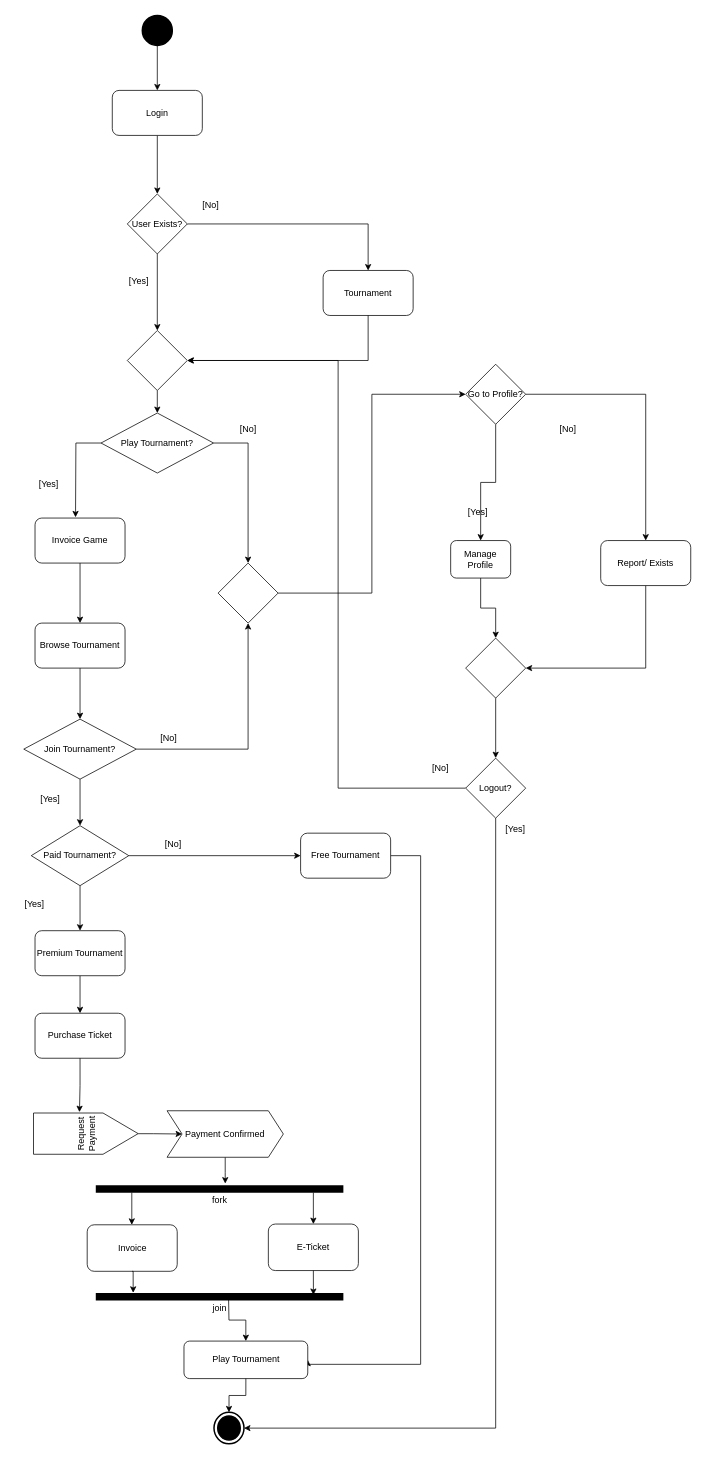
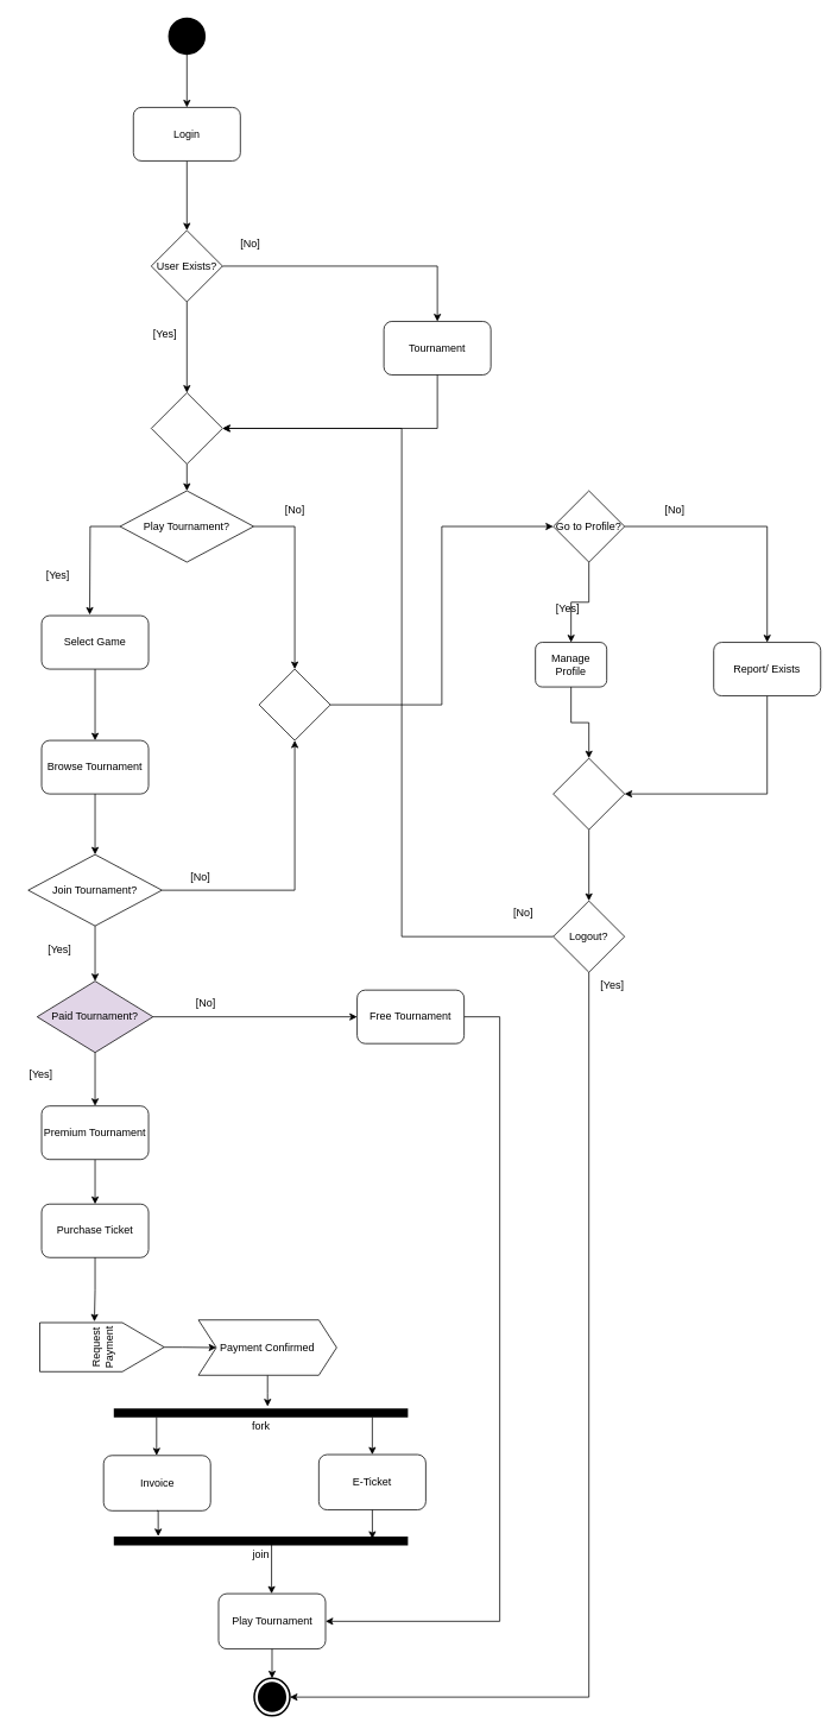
  <mxCell id="0" />
  <mxCell id="1" parent="0" />
  <mxCell id="2" style="edgeStyle=orthogonalEdgeStyle;rounded=0;orthogonalLoop=1;jettySize=auto;html=1;exitX=0.5;exitY=1;exitDx=0;exitDy=0;entryX=0.5;entryY=0;entryDx=0;entryDy=0;" edge="1" parent="1" source="3" target="5"><mxGeometry relative="1" as="geometry" /></mxCell>
  <mxCell id="3" value="" style="shape=ellipse;html=1;fillColor=#000000;strokeWidth=2;verticalLabelPosition=bottom;verticalAlignment=top;perimeter=ellipsePerimeter;" vertex="1" parent="1"><mxGeometry x="189" y="20" width="40" height="40" as="geometry" /></mxCell>
  <mxCell id="4" style="edgeStyle=orthogonalEdgeStyle;rounded=0;orthogonalLoop=1;jettySize=auto;html=1;exitX=0.5;exitY=1;exitDx=0;exitDy=0;entryX=0.5;entryY=0;entryDx=0;entryDy=0;" edge="1" parent="1" source="5" target="8"><mxGeometry relative="1" as="geometry" /></mxCell>
  <mxCell id="5" value="&lt;div&gt;Login&lt;/div&gt;" style="rounded=1;whiteSpace=wrap;html=1;strokeWidth=1;" vertex="1" parent="1"><mxGeometry x="149" y="120" width="120" height="60" as="geometry" /></mxCell>
  <mxCell id="6" style="edgeStyle=orthogonalEdgeStyle;rounded=0;orthogonalLoop=1;jettySize=auto;html=1;exitX=1;exitY=0.5;exitDx=0;exitDy=0;" edge="1" parent="1" source="8" target="10"><mxGeometry relative="1" as="geometry"><mxPoint x="490" y="350" as="targetPoint" /><mxPoint x="250" y="299" as="sourcePoint" /></mxGeometry></mxCell>
  <mxCell id="7" style="edgeStyle=orthogonalEdgeStyle;rounded=0;orthogonalLoop=1;jettySize=auto;html=1;exitX=0.5;exitY=1;exitDx=0;exitDy=0;entryX=0.5;entryY=0;entryDx=0;entryDy=0;" edge="1" parent="1" source="8" target="20"><mxGeometry relative="1" as="geometry" /></mxCell>
  <mxCell id="8" value="User Exists?" style="rhombus;whiteSpace=wrap;html=1;" vertex="1" parent="1"><mxGeometry x="169" y="258" width="80" height="80" as="geometry" /></mxCell>
  <mxCell id="9" value="[No]" style="text;html=1;align=center;verticalAlign=middle;resizable=0;points=[];autosize=1;strokeColor=none;fillColor=none;" vertex="1" parent="1"><mxGeometry x="255" y="258" width="50" height="30" as="geometry" /></mxCell>
  <mxCell id="10" value="&lt;div&gt;Tournament&lt;/div&gt;" style="rounded=1;whiteSpace=wrap;html=1;strokeWidth=1;" vertex="1" parent="1"><mxGeometry x="430" y="360" width="120" height="60" as="geometry" /></mxCell>
  <mxCell id="11" style="edgeStyle=orthogonalEdgeStyle;rounded=0;orthogonalLoop=1;jettySize=auto;html=1;exitX=0;exitY=0.5;exitDx=0;exitDy=0;" edge="1" parent="1" source="13"><mxGeometry relative="1" as="geometry"><mxPoint x="100" y="689" as="targetPoint" /><mxPoint x="100" y="590" as="sourcePoint" /></mxGeometry></mxCell>
  <mxCell id="12" style="edgeStyle=orthogonalEdgeStyle;rounded=0;orthogonalLoop=1;jettySize=auto;html=1;exitX=1;exitY=0.5;exitDx=0;exitDy=0;entryX=0.5;entryY=0;entryDx=0;entryDy=0;" edge="1" parent="1" source="13" target="63"><mxGeometry relative="1" as="geometry"><mxPoint x="530" y="810" as="targetPoint" /></mxGeometry></mxCell>
  <mxCell id="13" value="Play Tournament?" style="rhombus;whiteSpace=wrap;html=1;" vertex="1" parent="1"><mxGeometry x="134" y="550" width="150" height="80" as="geometry" /></mxCell>
  <mxCell id="14" value="[Yes]" style="text;html=1;align=center;verticalAlign=middle;resizable=0;points=[];autosize=1;strokeColor=none;fillColor=none;" vertex="1" parent="1"><mxGeometry x="39" y="630" width="50" height="30" as="geometry" /></mxCell>
  <mxCell id="15" value="[No]" style="text;html=1;align=center;verticalAlign=middle;resizable=0;points=[];autosize=1;strokeColor=none;fillColor=none;" vertex="1" parent="1"><mxGeometry x="305" y="557" width="50" height="30" as="geometry" /></mxCell>
  <mxCell id="16" style="edgeStyle=orthogonalEdgeStyle;rounded=0;orthogonalLoop=1;jettySize=auto;html=1;exitX=0.5;exitY=1;exitDx=0;exitDy=0;entryX=0.5;entryY=0;entryDx=0;entryDy=0;" edge="1" parent="1" source="17" target="22"><mxGeometry relative="1" as="geometry" /></mxCell>
- <mxCell id="17" value="&lt;div&gt;Invoice Game&lt;/div&gt;" style="rounded=1;whiteSpace=wrap;html=1;strokeWidth=1;" vertex="1" parent="1"><mxGeometry x="46" y="690" width="120" height="60" as="geometry" /></mxCell>
+ <mxCell id="17" value="&lt;div&gt;Select Game&lt;/div&gt;" style="rounded=1;whiteSpace=wrap;html=1;strokeWidth=1;" vertex="1" parent="1"><mxGeometry x="46" y="690" width="120" height="60" as="geometry" /></mxCell>
  <mxCell id="18" style="edgeStyle=orthogonalEdgeStyle;rounded=0;orthogonalLoop=1;jettySize=auto;html=1;exitX=0.5;exitY=1;exitDx=0;exitDy=0;entryX=1;entryY=0.5;entryDx=0;entryDy=0;" edge="1" parent="1" source="10" target="20"><mxGeometry relative="1" as="geometry" /></mxCell>
  <mxCell id="19" style="edgeStyle=orthogonalEdgeStyle;rounded=0;orthogonalLoop=1;jettySize=auto;html=1;exitX=0.5;exitY=1;exitDx=0;exitDy=0;entryX=0.5;entryY=0;entryDx=0;entryDy=0;" edge="1" parent="1" source="20" target="13"><mxGeometry relative="1" as="geometry" /></mxCell>
  <mxCell id="20" value="" style="rhombus;whiteSpace=wrap;html=1;strokeWidth=1;" vertex="1" parent="1"><mxGeometry x="169" y="440" width="80" height="80" as="geometry" /></mxCell>
  <mxCell id="21" value="" style="edgeStyle=orthogonalEdgeStyle;rounded=0;orthogonalLoop=1;jettySize=auto;html=1;" edge="1" parent="1" source="22" target="25"><mxGeometry relative="1" as="geometry" /></mxCell>
  <mxCell id="22" value="&lt;div&gt;Browse Tournament&lt;/div&gt;" style="rounded=1;whiteSpace=wrap;html=1;strokeWidth=1;" vertex="1" parent="1"><mxGeometry x="46" y="830" width="120" height="60" as="geometry" /></mxCell>
  <mxCell id="23" style="edgeStyle=orthogonalEdgeStyle;rounded=0;orthogonalLoop=1;jettySize=auto;html=1;exitX=1;exitY=0.5;exitDx=0;exitDy=0;entryX=0.5;entryY=1;entryDx=0;entryDy=0;" edge="1" parent="1" source="25" target="63"><mxGeometry relative="1" as="geometry" /></mxCell>
  <mxCell id="24" value="" style="edgeStyle=orthogonalEdgeStyle;rounded=0;orthogonalLoop=1;jettySize=auto;html=1;" edge="1" parent="1" source="25" target="30"><mxGeometry relative="1" as="geometry" /></mxCell>
  <mxCell id="25" value="Join Tournament?" style="rhombus;whiteSpace=wrap;html=1;" vertex="1" parent="1"><mxGeometry x="31" y="958" width="150" height="80" as="geometry" /></mxCell>
  <mxCell id="26" value="[No]" style="text;html=1;align=center;verticalAlign=middle;resizable=0;points=[];autosize=1;strokeColor=none;fillColor=none;" vertex="1" parent="1"><mxGeometry x="199" y="968" width="50" height="30" as="geometry" /></mxCell>
  <mxCell id="27" value="[Yes]" style="text;html=1;align=center;verticalAlign=middle;resizable=0;points=[];autosize=1;strokeColor=none;fillColor=none;" vertex="1" parent="1"><mxGeometry x="41" y="1050" width="50" height="30" as="geometry" /></mxCell>
  <mxCell id="28" value="" style="edgeStyle=orthogonalEdgeStyle;rounded=0;orthogonalLoop=1;jettySize=auto;html=1;" edge="1" parent="1" source="30" target="36"><mxGeometry relative="1" as="geometry" /></mxCell>
  <mxCell id="29" style="edgeStyle=orthogonalEdgeStyle;rounded=0;orthogonalLoop=1;jettySize=auto;html=1;exitX=1;exitY=0.5;exitDx=0;exitDy=0;entryX=0;entryY=0.5;entryDx=0;entryDy=0;" edge="1" parent="1" source="30" target="34"><mxGeometry relative="1" as="geometry" /></mxCell>
- <mxCell id="30" value="Paid Tournament?" style="rhombus;whiteSpace=wrap;html=1;" vertex="1" parent="1"><mxGeometry x="41" y="1100" width="130" height="80" as="geometry" /></mxCell>
+ <mxCell id="30" value="Paid Tournament?" style="rhombus;whiteSpace=wrap;html=1;fillColor=#e1d5e7;" vertex="1" parent="1"><mxGeometry x="41" y="1100" width="130" height="80" as="geometry" /></mxCell>
  <mxCell id="31" value="[Yes]" style="text;html=1;align=center;verticalAlign=middle;resizable=0;points=[];autosize=1;strokeColor=none;fillColor=none;" vertex="1" parent="1"><mxGeometry x="20" y="1190" width="50" height="30" as="geometry" /></mxCell>
  <mxCell id="32" value="[No]" style="text;html=1;align=center;verticalAlign=middle;resizable=0;points=[];autosize=1;strokeColor=none;fillColor=none;" vertex="1" parent="1"><mxGeometry x="205" y="1110" width="50" height="30" as="geometry" /></mxCell>
  <mxCell id="33" style="edgeStyle=orthogonalEdgeStyle;rounded=0;orthogonalLoop=1;jettySize=auto;html=1;exitX=1;exitY=0.5;exitDx=0;exitDy=0;entryX=1;entryY=0.5;entryDx=0;entryDy=0;" edge="1" parent="1" source="34" target="51"><mxGeometry relative="1" as="geometry"><Array as="points"><mxPoint x="560" y="1140" /><mxPoint x="560" y="1818" /></Array></mxGeometry></mxCell>
  <mxCell id="34" value="&lt;div&gt;Free Tournament&lt;/div&gt;" style="rounded=1;whiteSpace=wrap;html=1;strokeWidth=1;" vertex="1" parent="1"><mxGeometry x="400" y="1110" width="120" height="60" as="geometry" /></mxCell>
  <mxCell id="35" style="edgeStyle=orthogonalEdgeStyle;rounded=0;orthogonalLoop=1;jettySize=auto;html=1;exitX=0.5;exitY=1;exitDx=0;exitDy=0;" edge="1" parent="1" source="36" target="37"><mxGeometry relative="1" as="geometry"><mxPoint x="106" y="1380" as="targetPoint" /></mxGeometry></mxCell>
  <mxCell id="36" value="&lt;div&gt;Premium Tournament&lt;/div&gt;" style="rounded=1;whiteSpace=wrap;html=1;strokeWidth=1;" vertex="1" parent="1"><mxGeometry x="46" y="1240" width="120" height="60" as="geometry" /></mxCell>
  <mxCell id="37" value="&lt;div&gt;Purchase Ticket&lt;/div&gt;" style="rounded=1;whiteSpace=wrap;html=1;strokeWidth=1;" vertex="1" parent="1"><mxGeometry x="46" y="1350" width="120" height="60" as="geometry" /></mxCell>
  <mxCell id="38" value="" style="edgeStyle=orthogonalEdgeStyle;rounded=0;orthogonalLoop=1;jettySize=auto;html=1;" edge="1" parent="1" source="39" target="41"><mxGeometry relative="1" as="geometry" /></mxCell>
  <mxCell id="39" value="Request Payment" style="shape=offPageConnector;whiteSpace=wrap;html=1;size=0.336;rotation=-90;" vertex="1" parent="1"><mxGeometry x="86.25" y="1440.75" width="55" height="139.5" as="geometry" /></mxCell>
  <mxCell id="40" style="edgeStyle=orthogonalEdgeStyle;rounded=0;orthogonalLoop=1;jettySize=auto;html=1;" edge="1" parent="1" source="41"><mxGeometry relative="1" as="geometry"><mxPoint x="299.545" y="1577" as="targetPoint" /></mxGeometry></mxCell>
  <mxCell id="41" value="Payment Confirmed" style="shape=step;perimeter=stepPerimeter;whiteSpace=wrap;html=1;fixedSize=1;" vertex="1" parent="1"><mxGeometry x="222" y="1480" width="155" height="62" as="geometry" /></mxCell>
  <mxCell id="42" value="fork" style="line;strokeWidth=10;html=1;" vertex="1" parent="1"><mxGeometry x="127" y="1578.25" width="330" height="12" as="geometry" /></mxCell>
  <mxCell id="43" style="edgeStyle=orthogonalEdgeStyle;rounded=0;orthogonalLoop=1;jettySize=auto;html=1;" edge="1" parent="1" target="45"><mxGeometry relative="1" as="geometry"><mxPoint x="174.545" y="1626" as="targetPoint" /><mxPoint x="175" y="1589" as="sourcePoint" /></mxGeometry></mxCell>
  <mxCell id="44" style="edgeStyle=orthogonalEdgeStyle;rounded=0;orthogonalLoop=1;jettySize=auto;html=1;entryX=0.5;entryY=0;entryDx=0;entryDy=0;" edge="1" parent="1"><mxGeometry relative="1" as="geometry"><mxPoint x="417" y="1631" as="targetPoint" /><mxPoint x="417" y="1589" as="sourcePoint" /></mxGeometry></mxCell>
  <mxCell id="45" value="&lt;div&gt;Invoice&lt;/div&gt;" style="rounded=1;whiteSpace=wrap;html=1;strokeWidth=1;" vertex="1" parent="1"><mxGeometry x="115.545" y="1632" width="120" height="62" as="geometry" /></mxCell>
  <mxCell id="46" value="&lt;div&gt;E-Ticket&lt;/div&gt;" style="rounded=1;whiteSpace=wrap;html=1;strokeWidth=1;" vertex="1" parent="1"><mxGeometry x="357" y="1631" width="120" height="62" as="geometry" /></mxCell>
  <mxCell id="47" value="join" style="line;strokeWidth=10;html=1;" vertex="1" parent="1"><mxGeometry x="127" y="1722" width="330" height="12" as="geometry" /></mxCell>
  <mxCell id="48" style="edgeStyle=orthogonalEdgeStyle;rounded=0;orthogonalLoop=1;jettySize=auto;html=1;exitX=0.5;exitY=1;exitDx=0;exitDy=0;entryX=0.151;entryY=0.049;entryDx=0;entryDy=0;entryPerimeter=0;" edge="1" parent="1" source="45" target="47"><mxGeometry relative="1" as="geometry" /></mxCell>
  <mxCell id="49" style="edgeStyle=orthogonalEdgeStyle;rounded=0;orthogonalLoop=1;jettySize=auto;html=1;exitX=0.5;exitY=1;exitDx=0;exitDy=0;entryX=0.879;entryY=0.29;entryDx=0;entryDy=0;entryPerimeter=0;" edge="1" parent="1" source="46" target="47"><mxGeometry relative="1" as="geometry" /></mxCell>
  <mxCell id="50" style="edgeStyle=orthogonalEdgeStyle;rounded=0;orthogonalLoop=1;jettySize=auto;html=1;" edge="1" parent="1" target="51"><mxGeometry relative="1" as="geometry"><mxPoint x="304.545" y="1766" as="targetPoint" /><mxPoint x="304" y="1730" as="sourcePoint" /></mxGeometry></mxCell>
- <mxCell id="51" value="&lt;div&gt;Play Tournament&lt;/div&gt;" style="rounded=1;whiteSpace=wrap;html=1;strokeWidth=1;" vertex="1" parent="1"><mxGeometry x="244.545" y="1787" width="165" height="50" as="geometry" /></mxCell>
+ <mxCell id="51" value="&lt;div&gt;Play Tournament&lt;/div&gt;" style="rounded=1;whiteSpace=wrap;html=1;strokeWidth=1;" vertex="1" parent="1"><mxGeometry x="244.545" y="1787" width="120" height="62" as="geometry" /></mxCell>
  <mxCell id="52" value="" style="html=1;shape=mxgraph.sysml.actFinal;strokeWidth=2;verticalLabelPosition=bottom;verticalAlignment=top;" vertex="1" parent="1"><mxGeometry x="284.55" y="1882" width="40" height="42" as="geometry" /></mxCell>
  <mxCell id="53" style="edgeStyle=orthogonalEdgeStyle;rounded=0;orthogonalLoop=1;jettySize=auto;html=1;exitX=0.5;exitY=1;exitDx=0;exitDy=0;entryX=0.5;entryY=0;entryDx=0;entryDy=0;entryPerimeter=0;" edge="1" parent="1" source="51" target="52"><mxGeometry relative="1" as="geometry" /></mxCell>
  <mxCell id="54" style="edgeStyle=orthogonalEdgeStyle;rounded=0;orthogonalLoop=1;jettySize=auto;html=1;exitX=0.5;exitY=1;exitDx=0;exitDy=0;entryX=1.022;entryY=0.439;entryDx=0;entryDy=0;entryPerimeter=0;" edge="1" parent="1" source="37" target="39"><mxGeometry relative="1" as="geometry" /></mxCell>
  <mxCell id="55" style="edgeStyle=orthogonalEdgeStyle;rounded=0;orthogonalLoop=1;jettySize=auto;html=1;exitX=1;exitY=0.5;exitDx=0;exitDy=0;entryX=0.5;entryY=0;entryDx=0;entryDy=0;" edge="1" parent="1" source="57" target="65"><mxGeometry relative="1" as="geometry" /></mxCell>
  <mxCell id="56" value="" style="edgeStyle=orthogonalEdgeStyle;rounded=0;orthogonalLoop=1;jettySize=auto;html=1;" edge="1" parent="1" source="57" target="61"><mxGeometry relative="1" as="geometry" /></mxCell>
- <mxCell id="57" value="Go to Profile?" style="rhombus;whiteSpace=wrap;html=1;" vertex="1" parent="1"><mxGeometry x="620" y="485" width="80" height="80" as="geometry" /></mxCell>
+ <mxCell id="57" value="Go to Profile?" style="rhombus;whiteSpace=wrap;html=1;" vertex="1" parent="1"><mxGeometry x="620" y="550" width="80" height="80" as="geometry" /></mxCell>
  <mxCell id="58" value="[Yes]" style="text;html=1;align=center;verticalAlign=middle;resizable=0;points=[];autosize=1;strokeColor=none;fillColor=none;" vertex="1" parent="1"><mxGeometry x="611" y="667" width="50" height="30" as="geometry" /></mxCell>
  <mxCell id="59" value="[No]" style="text;html=1;align=center;verticalAlign=middle;resizable=0;points=[];autosize=1;strokeColor=none;fillColor=none;" vertex="1" parent="1"><mxGeometry x="731" y="557" width="50" height="30" as="geometry" /></mxCell>
  <mxCell id="60" value="" style="edgeStyle=orthogonalEdgeStyle;rounded=0;orthogonalLoop=1;jettySize=auto;html=1;entryX=0.5;entryY=0;entryDx=0;entryDy=0;" edge="1" parent="1" source="61" target="68"><mxGeometry relative="1" as="geometry"><mxPoint x="660" y="848" as="targetPoint" /></mxGeometry></mxCell>
  <mxCell id="61" value="&lt;div&gt;Manage Profile&lt;/div&gt;" style="rounded=1;whiteSpace=wrap;html=1;strokeWidth=1;" vertex="1" parent="1"><mxGeometry x="600" y="720" width="80" height="50" as="geometry" /></mxCell>
  <mxCell id="62" style="edgeStyle=orthogonalEdgeStyle;rounded=0;orthogonalLoop=1;jettySize=auto;html=1;exitX=1;exitY=0.5;exitDx=0;exitDy=0;entryX=0;entryY=0.5;entryDx=0;entryDy=0;" edge="1" parent="1" source="63" target="57"><mxGeometry relative="1" as="geometry" /></mxCell>
  <mxCell id="63" value="" style="rhombus;whiteSpace=wrap;html=1;strokeWidth=1;" vertex="1" parent="1"><mxGeometry x="290" y="750" width="80" height="80" as="geometry" /></mxCell>
  <mxCell id="64" style="edgeStyle=orthogonalEdgeStyle;rounded=0;orthogonalLoop=1;jettySize=auto;html=1;exitX=0.5;exitY=1;exitDx=0;exitDy=0;entryX=1;entryY=0.5;entryDx=0;entryDy=0;" edge="1" parent="1" source="65" target="68"><mxGeometry relative="1" as="geometry" /></mxCell>
  <mxCell id="65" value="&lt;div&gt;Report/ Exists&lt;/div&gt;" style="rounded=1;whiteSpace=wrap;html=1;strokeWidth=1;" vertex="1" parent="1"><mxGeometry x="800" y="720" width="120" height="60" as="geometry" /></mxCell>
  <mxCell id="66" value="[Yes]" style="text;html=1;align=center;verticalAlign=middle;resizable=0;points=[];autosize=1;strokeColor=none;fillColor=none;" vertex="1" parent="1"><mxGeometry x="159" y="360" width="50" height="30" as="geometry" /></mxCell>
  <mxCell id="67" style="edgeStyle=orthogonalEdgeStyle;rounded=0;orthogonalLoop=1;jettySize=auto;html=1;exitX=0.5;exitY=1;exitDx=0;exitDy=0;" edge="1" parent="1" source="68" target="70"><mxGeometry relative="1" as="geometry"><mxPoint x="660" y="1050" as="targetPoint" /></mxGeometry></mxCell>
  <mxCell id="68" value="" style="rhombus;whiteSpace=wrap;html=1;strokeWidth=1;" vertex="1" parent="1"><mxGeometry x="620" y="850" width="80" height="80" as="geometry" /></mxCell>
  <mxCell id="69" style="edgeStyle=orthogonalEdgeStyle;rounded=0;orthogonalLoop=1;jettySize=auto;html=1;exitX=0;exitY=0.5;exitDx=0;exitDy=0;entryX=1;entryY=0.5;entryDx=0;entryDy=0;" edge="1" parent="1" source="70" target="20"><mxGeometry relative="1" as="geometry"><Array as="points"><mxPoint x="450" y="1050" /><mxPoint x="450" y="480" /></Array></mxGeometry></mxCell>
  <mxCell id="70" value="Logout?" style="rhombus;whiteSpace=wrap;html=1;" vertex="1" parent="1"><mxGeometry x="620" y="1010" width="80" height="80" as="geometry" /></mxCell>
  <mxCell id="71" style="edgeStyle=orthogonalEdgeStyle;rounded=0;orthogonalLoop=1;jettySize=auto;html=1;exitX=0.5;exitY=1;exitDx=0;exitDy=0;entryX=1;entryY=0.5;entryDx=0;entryDy=0;entryPerimeter=0;" edge="1" parent="1" source="70" target="52"><mxGeometry relative="1" as="geometry" /></mxCell>
  <mxCell id="72" value="[Yes]" style="text;html=1;align=center;verticalAlign=middle;resizable=0;points=[];autosize=1;strokeColor=none;fillColor=none;" vertex="1" parent="1"><mxGeometry x="661" y="1090" width="50" height="30" as="geometry" /></mxCell>
  <mxCell id="73" value="[No]" style="text;html=1;align=center;verticalAlign=middle;resizable=0;points=[];autosize=1;strokeColor=none;fillColor=none;" vertex="1" parent="1"><mxGeometry x="561" y="1008" width="50" height="30" as="geometry" /></mxCell>
